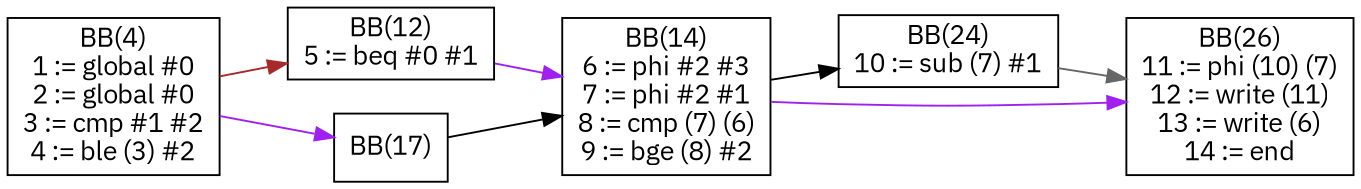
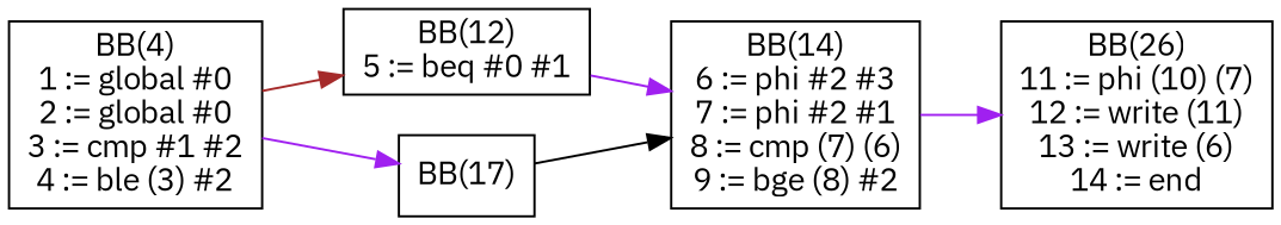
  digraph {
    rankdir=LR
    fontname="IBM Plex Sans"
    node [shape=box fontname="IBM Plex Sans"]
    edge [color=purple fontname="IBM Plex Sans"]
    n1 [label="BB(4)\n1 := global #0\n2 := global #0\n3 := cmp #1 #2\n4 := ble (3) #2\n"]
    n2 [label="BB(12)\n5 := beq #0 #1\n"]
    n3 [label="BB(17)\n"]
    n4 [label="BB(14)\n6 := phi #2 #3\n7 := phi #2 #1\n8 := cmp (7) (6)\n9 := bge (8) #2\n"]
-   n5 [label="BB(24)\n10 := sub (7) #1\n"]
    n6 [label="BB(26)\n11 := phi (10) (7)\n12 := write (11)\n13 := write (6)\n14 := end\n"]
    n1 -> n2 [color=brown]
    n1 -> n3
    n2 -> n4
    n3 -> n4 [color=black]
-   n4 -> n5 [color=black]
    n4 -> n6
-   n5 -> n6 [color=gray40]
  }
